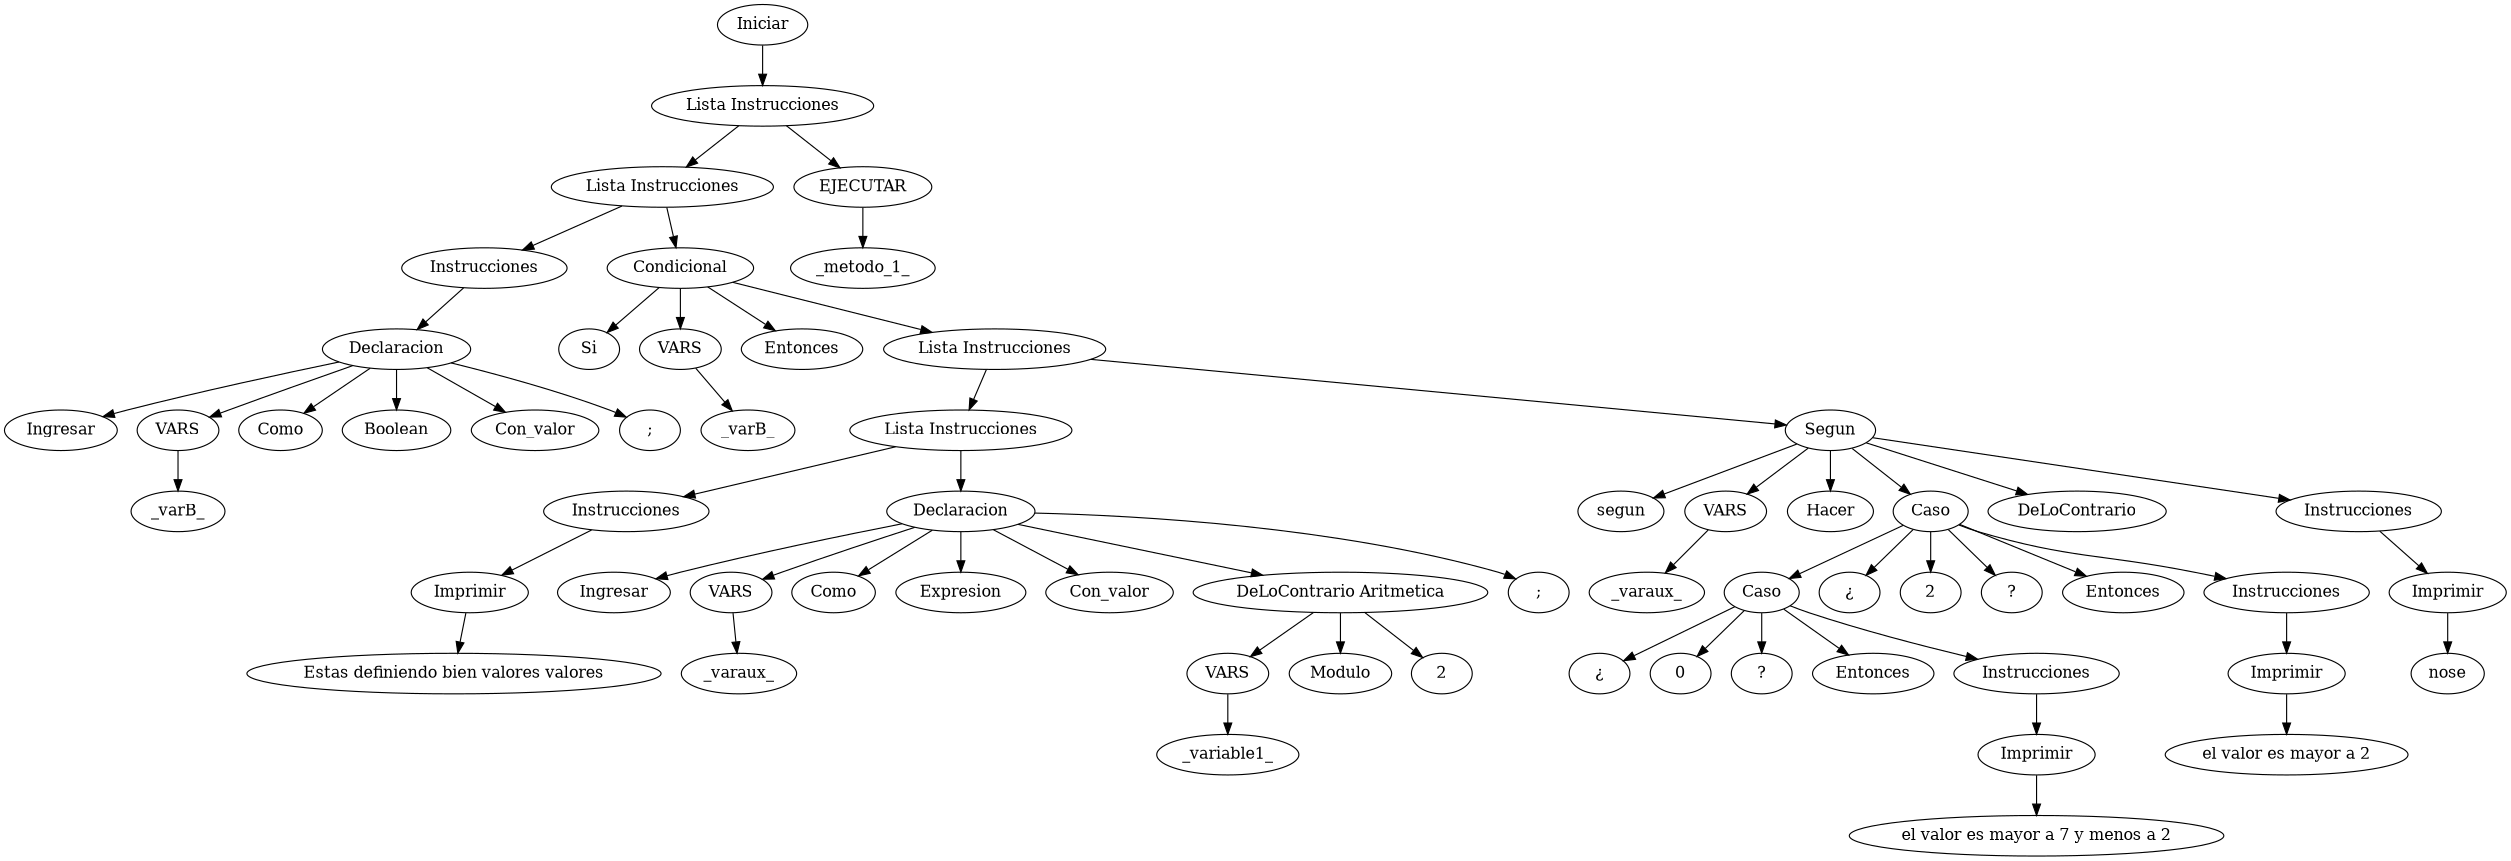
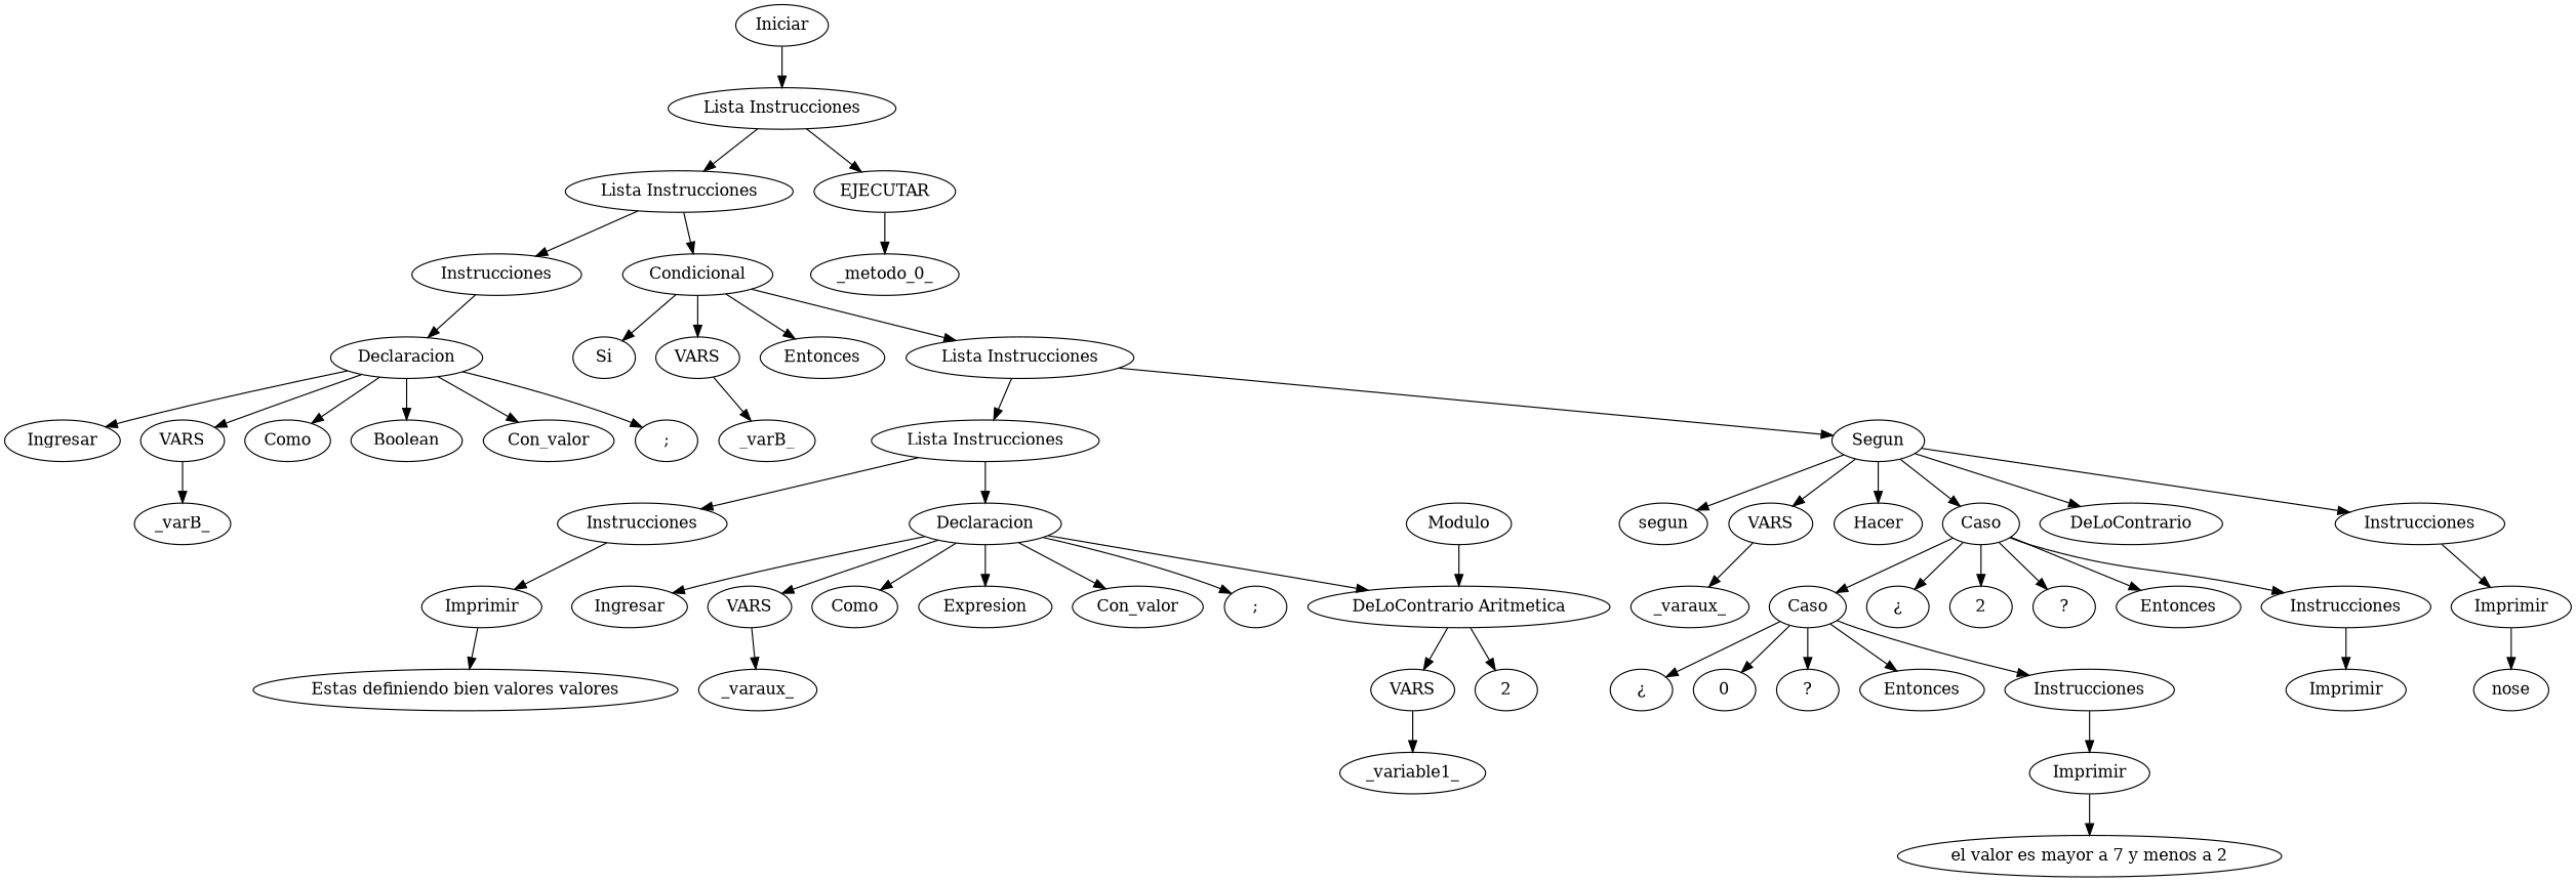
  digraph {
    n1 [label=Iniciar]
    n2 [label="Lista Instrucciones"]
    n3 [label="Lista Instrucciones"]
    n4 [label=EJECUTAR]
    n5 [label=Instrucciones]
    n6 [label=Condicional]
-   n7 [label=_metodo_1_]
+   n7 [label=_metodo_0_]
    n8 [label=Declaracion]
    n9 [label=Si]
    n10 [label=VARS]
    n11 [label=Entonces]
    n12 [label="Lista Instrucciones"]
    n13 [label=Ingresar]
    n14 [label=VARS]
    n15 [label=Como]
    n16 [label=Boolean]
    n17 [label=Con_valor]
    n18 [label=";"]
    n19 [label=_varB_]
    n20 [label=_varB_]
    n21 [label="Lista Instrucciones"]
    n22 [label=Segun]
    n23 [label=Instrucciones]
    n24 [label=Declaracion]
    n25 [label=segun]
    n26 [label=VARS]
    n27 [label=Hacer]
    n28 [label=Caso]
    n29 [label=DeLoContrario]
    n30 [label=Instrucciones]
    n31 [label=Imprimir]
    n32 [label=Ingresar]
    n33 [label=VARS]
    n34 [label=Como]
    n35 [label=Expresion]
    n36 [label=Con_valor]
    n37 [label="DeLoContrario Aritmetica"]
    n38 [label=";"]
    n39 [label="Estas definiendo bien valores valores"]
    n40 [label=_varaux_]
    n41 [label=VARS]
    n42 [label=Modulo]
    n43 [label=2]
    n44 [label=_variable1_]
    n45 [label=_varaux_]
    n46 [label=Caso]
    n47 [label="¿"]
    n48 [label=2]
    n49 [label="?"]
    n50 [label=Entonces]
    n51 [label=Instrucciones]
    n52 [label=Imprimir]
    n53 [label="¿"]
    n54 [label=0]
    n55 [label="?"]
    n56 [label=Entonces]
    n57 [label=Instrucciones]
    n58 [label=Imprimir]
    n59 [label=Imprimir]
    n60 [label="el valor es mayor a 7 y menos a 2"]
-   n61 [label="el valor es mayor a 2"]
    n62 [label=nose]
    n1 -> n2
    n2 -> n3
    n2 -> n4
    n3 -> n5
    n3 -> n6
    n4 -> n7
    n5 -> n8
    n6 -> n9
    n6 -> n10
    n6 -> n11
    n6 -> n12
    n8 -> n13
    n8 -> n14
    n8 -> n15
    n8 -> n16
    n8 -> n17
    n8 -> n18
    n10 -> n20
    n12 -> n21
    n12 -> n22
    n14 -> n19
    n21 -> n23
    n21 -> n24
    n22 -> n25
    n22 -> n26
    n22 -> n27
    n22 -> n28
    n22 -> n29
    n22 -> n30
    n23 -> n31
    n24 -> n32
    n24 -> n33
    n24 -> n34
    n24 -> n35
    n24 -> n36
    n24 -> n37
    n24 -> n38
    n26 -> n45
    n28 -> n46
    n28 -> n47
    n28 -> n48
    n28 -> n49
    n28 -> n50
    n28 -> n51
    n30 -> n52
    n31 -> n39
    n33 -> n40
    n37 -> n41
-   n37 -> n42
+   n42 -> n37
    n37 -> n43
    n41 -> n44
    n46 -> n53
    n46 -> n54
    n46 -> n55
    n46 -> n56
    n46 -> n57
    n51 -> n58
    n52 -> n62
    n57 -> n59
-   n58 -> n61
    n59 -> n60
  }
